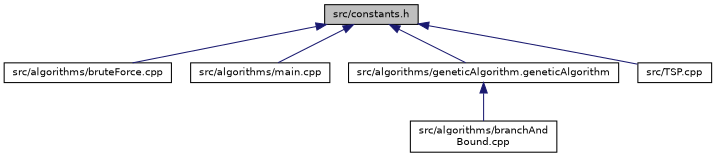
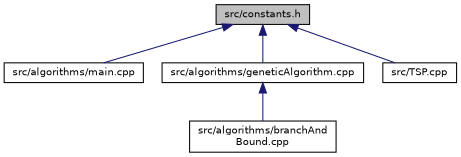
  digraph {
    node [color=black fillcolor=white fontname=Helvetica fontsize=10 shape=record style=filled]
    edge [color=midnightblue dir=back fontname=Helvetica fontsize=10 labelfontname=Helvetica labelfontsize=10 style=solid]
    n1 [fillcolor=grey75 fontcolor=black height=0.2 label="src/constants.h" width=0.4]
-   n2 [height=0.2 label="src/algorithms/bruteForce.cpp" width=0.4]
    n3 [height=0.2 label="src/algorithms/main.cpp" width=0.4]
-   n4 [height=0.2 label="src/algorithms/geneticAlgorithm.geneticAlgorithm" width=0.4]
+   n4 [height=0.2 label="src/algorithms/geneticAlgorithm.cpp" width=0.4]
    n5 [height=0.2 label="src/TSP.cpp" width=0.4]
    n6 [height=0.2 label="src/algorithms/branchAnd\lBound.cpp" width=0.4]
-   n1 -> n2
    n1 -> n3
    n1 -> n4
    n1 -> n5
    n4 -> n6
  }
